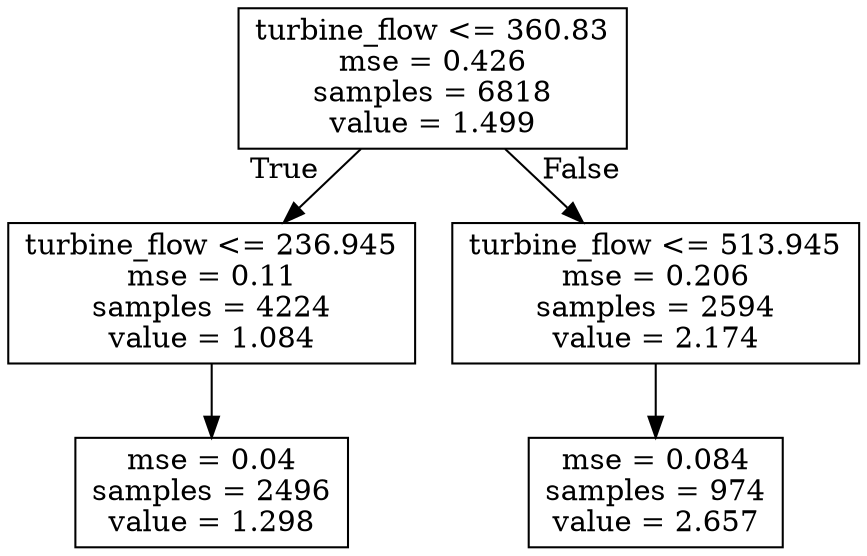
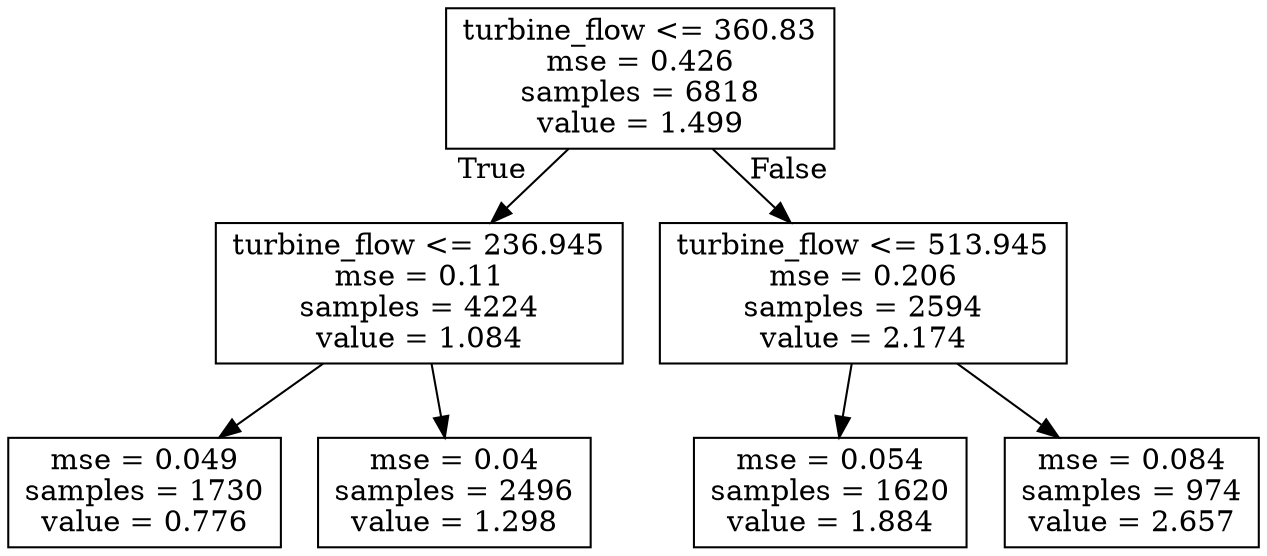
  digraph {
    node [shape=box]
    n1 [label="turbine_flow <= 360.83\nmse = 0.426\nsamples = 6818\nvalue = 1.499"]
    n2 [label="turbine_flow <= 236.945\nmse = 0.11\nsamples = 4224\nvalue = 1.084"]
    n3 [label="turbine_flow <= 513.945\nmse = 0.206\nsamples = 2594\nvalue = 2.174"]
+   n4 [label="mse = 0.049\nsamples = 1730\nvalue = 0.776"]
    n5 [label="mse = 0.04\nsamples = 2496\nvalue = 1.298"]
+   n6 [label="mse = 0.054\nsamples = 1620\nvalue = 1.884"]
    n7 [label="mse = 0.084\nsamples = 974\nvalue = 2.657"]
    n1 -> n2 [headlabel=True labelangle=45 labeldistance=2.5]
    n1 -> n3 [headlabel=False labelangle=-45 labeldistance=2.5]
+   n2 -> n4
    n2 -> n5
+   n3 -> n6
    n3 -> n7
  }
